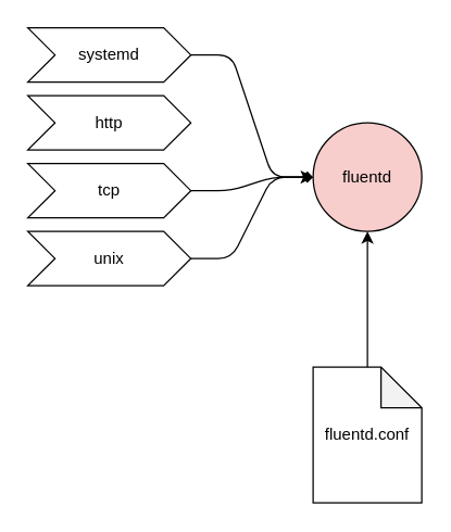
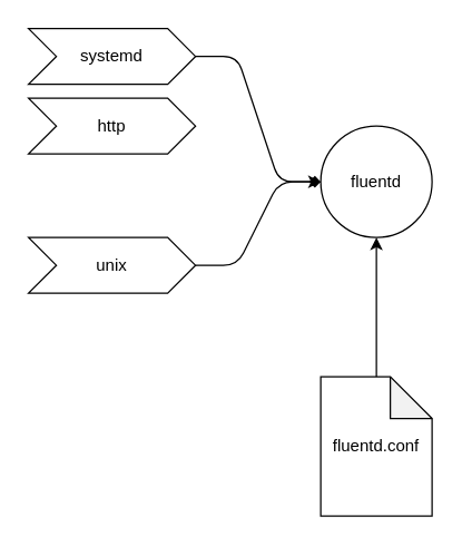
  <mxCell id="0" />
  <mxCell id="1" parent="0" />
- <mxCell id="2" value="fluentd" style="ellipse;whiteSpace=wrap;html=1;aspect=fixed;fillColor=#f8cecc;" vertex="1" parent="1"><mxGeometry x="230" y="90" width="80" height="80" as="geometry" /></mxCell>
+ <mxCell id="2" value="fluentd" style="ellipse;whiteSpace=wrap;html=1;aspect=fixed;" vertex="1" parent="1"><mxGeometry x="230" y="90" width="80" height="80" as="geometry" /></mxCell>
  <mxCell id="3" style="edgeStyle=entityRelationEdgeStyle;html=1;exitX=1;exitY=0.5;exitDx=0;exitDy=0;entryX=0;entryY=0.5;entryDx=0;entryDy=0;endArrow=diamond;" edge="1" parent="1" source="4" target="2"><mxGeometry relative="1" as="geometry" /></mxCell>
  <mxCell id="4" value="systemd" style="shape=step;perimeter=stepPerimeter;whiteSpace=wrap;html=1;fixedSize=1;" vertex="1" parent="1"><mxGeometry x="20" y="20" width="120" height="40" as="geometry" /></mxCell>
  <mxCell id="5" value="http" style="shape=step;perimeter=stepPerimeter;whiteSpace=wrap;html=1;fixedSize=1;" vertex="1" parent="1"><mxGeometry x="20" y="70" width="120" height="40" as="geometry" /></mxCell>
- <mxCell id="6" style="edgeStyle=entityRelationEdgeStyle;html=1;exitX=1;exitY=0.5;exitDx=0;exitDy=0;entryX=0;entryY=0.5;entryDx=0;entryDy=0;" edge="1" parent="1" source="7" target="2"><mxGeometry relative="1" as="geometry" /></mxCell>
- <mxCell id="7" value="tcp" style="shape=step;perimeter=stepPerimeter;whiteSpace=wrap;html=1;fixedSize=1;" vertex="1" parent="1"><mxGeometry x="20" y="120" width="120" height="40" as="geometry" /></mxCell>
  <mxCell id="8" style="edgeStyle=entityRelationEdgeStyle;html=1;exitX=1;exitY=0.5;exitDx=0;exitDy=0;entryX=0;entryY=0.5;entryDx=0;entryDy=0;" edge="1" parent="1" source="9" target="2"><mxGeometry relative="1" as="geometry" /></mxCell>
  <mxCell id="9" value="unix" style="shape=step;perimeter=stepPerimeter;whiteSpace=wrap;html=1;fixedSize=1;" vertex="1" parent="1"><mxGeometry x="20" y="170" width="120" height="40" as="geometry" /></mxCell>
  <mxCell id="10" style="html=1;exitX=0.5;exitY=0;exitDx=0;exitDy=0;exitPerimeter=0;entryX=0.5;entryY=1;entryDx=0;entryDy=0;" edge="1" parent="1" source="11" target="2"><mxGeometry relative="1" as="geometry" /></mxCell>
  <mxCell id="11" value="fluentd.conf" style="shape=note;whiteSpace=wrap;html=1;backgroundOutline=1;darkOpacity=0.05;" vertex="1" parent="1"><mxGeometry x="230" y="270" width="80" height="100" as="geometry" /></mxCell>
